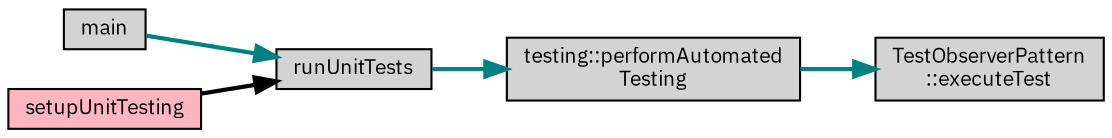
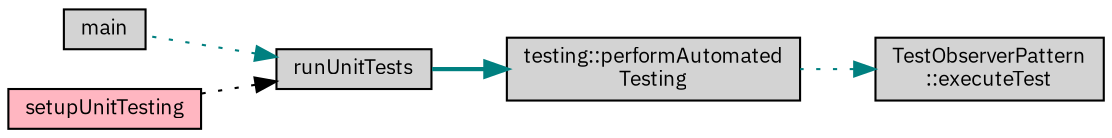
  digraph {
    fontname="IBM Plex Sans"
    rankdir=RL
    node [color=black fillcolor=lightgrey fontname="IBM Plex Sans" fontsize=10 shape=record style=filled]
    edge [color=teal dir=back fontname="IBM Plex Sans" fontsize=10 labelfontname=Helvetica labelfontsize=10 style=dotted]
    n1 [height=0.2 label="TestObserverPattern\l::executeTest" width=0.4]
    n2 [height=0.2 label="testing::performAutomated\lTesting" width=0.4]
    n3 [height=0.2 label=runUnitTests width=0.4]
    n4 [height=0.2 label=main width=0.4]
    n5 [fillcolor=lightpink height=0.2 label=setupUnitTesting width=0.4]
-   n1 -> n2 [style=bold]
+   n1 -> n2
    n2 -> n3 [style=bold]
-   n3 -> n4 [style=bold]
-   n3 -> n5 [color=black style=bold]
+   n3 -> n4
+   n3 -> n5 [color=black]
  }
